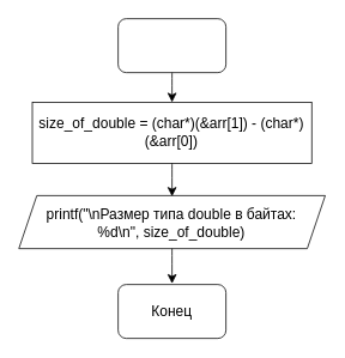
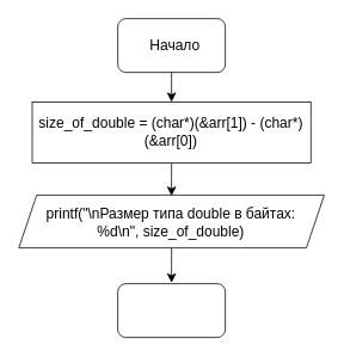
  <mxCell id="0" />
  <mxCell id="1" parent="0" />
  <mxCell id="2" value="" style="rounded=1;whiteSpace=wrap;html=1;" vertex="1" parent="1"><mxGeometry x="131" y="20" width="120" height="60" as="geometry" /></mxCell>
+ <mxCell id="3" value="Начало" style="text;html=1;align=center;verticalAlign=middle;whiteSpace=wrap;rounded=0;fontSize=16;" vertex="1" parent="1"><mxGeometry x="165" y="35" width="60" height="30" as="geometry" /></mxCell>
  <mxCell id="4" value="" style="endArrow=classic;html=1;rounded=0;fontSize=12;startSize=8;endSize=8;curved=1;exitX=0.5;exitY=1;exitDx=0;exitDy=0;" edge="1" parent="1" source="2"><mxGeometry width="50" height="50" relative="1" as="geometry"><mxPoint x="216" y="172" as="sourcePoint" /><mxPoint x="191" y="113" as="targetPoint" /></mxGeometry></mxCell>
  <mxCell id="5" value="" style="rounded=0;whiteSpace=wrap;html=1;" vertex="1" parent="1"><mxGeometry x="35.5" y="113" width="311" height="68" as="geometry" /></mxCell>
  <mxCell id="6" value="" style="endArrow=classic;html=1;rounded=0;fontSize=12;startSize=8;endSize=8;curved=1;exitX=0.5;exitY=1;exitDx=0;exitDy=0;" edge="1" parent="1"><mxGeometry width="50" height="50" relative="1" as="geometry"><mxPoint x="191" y="181" as="sourcePoint" /><mxPoint x="191" y="218" as="targetPoint" /></mxGeometry></mxCell>
  <mxCell id="7" value="" style="shape=parallelogram;perimeter=parallelogramPerimeter;whiteSpace=wrap;html=1;fixedSize=1;" vertex="1" parent="1"><mxGeometry x="20.5" y="217" width="341" height="59" as="geometry" /></mxCell>
  <mxCell id="8" value="" style="endArrow=classic;html=1;rounded=0;fontSize=12;startSize=8;endSize=8;curved=1;exitX=0.5;exitY=1;exitDx=0;exitDy=0;" edge="1" parent="1" source="7"><mxGeometry width="50" height="50" relative="1" as="geometry"><mxPoint x="288" y="386" as="sourcePoint" /><mxPoint x="191" y="315" as="targetPoint" /></mxGeometry></mxCell>
  <mxCell id="9" value="" style="rounded=1;whiteSpace=wrap;html=1;" vertex="1" parent="1"><mxGeometry x="131" y="316" width="120" height="60" as="geometry" /></mxCell>
- <mxCell id="10" value="Конец" style="text;html=1;align=center;verticalAlign=middle;whiteSpace=wrap;rounded=0;fontSize=16;" vertex="1" parent="1"><mxGeometry x="161" y="331" width="60" height="30" as="geometry" /></mxCell>
  <mxCell id="11" value="size_of_double = (char*)(&amp;arr[1]) - (char*)(&amp;arr[0])" style="text;html=1;align=center;verticalAlign=middle;whiteSpace=wrap;rounded=0;fontSize=16;" vertex="1" parent="1"><mxGeometry x="35.5" y="113" width="308.5" height="66" as="geometry" /></mxCell>
  <mxCell id="12" value="printf(&quot;\nРазмер типа double в байтах: %d\n&quot;, size_of_double)" style="text;html=1;align=center;verticalAlign=middle;whiteSpace=wrap;rounded=0;fontSize=16;" vertex="1" parent="1"><mxGeometry x="44" y="217" width="293" height="59" as="geometry" /></mxCell>
